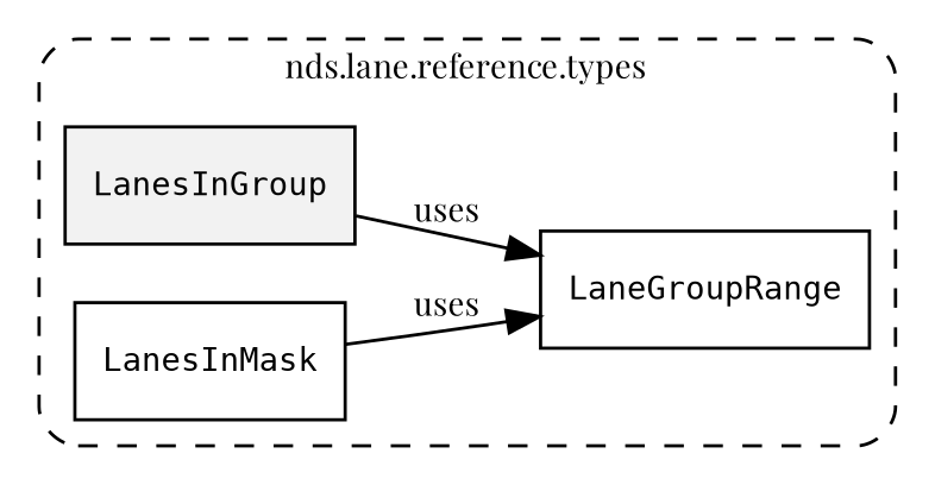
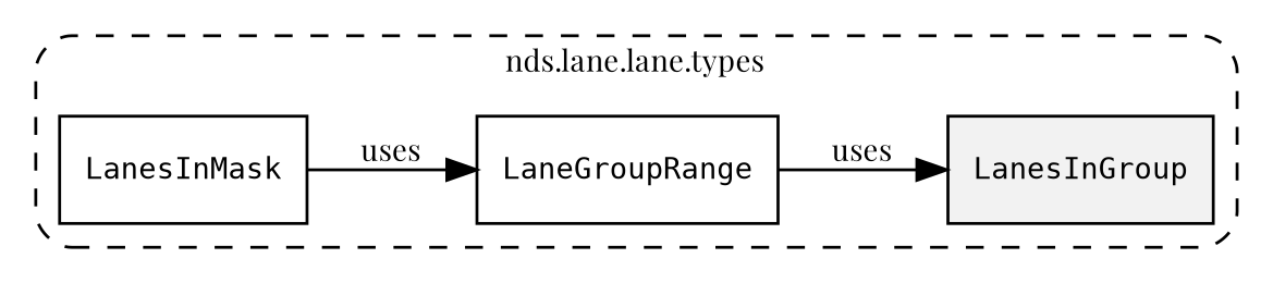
  digraph {
    fontname="Playfair Display"
    fontsize=10
    rankdir=LR
    node [fontname="Playfair Display" fontsize=10 shape=box]
    edge [fontname="Playfair Display" fontsize=10]
    n1 [fillcolor="#0000000D" label=<<font face="monospace"><table align="center" border="0" cellspacing="0" cellpadding="0"><tr><td href="../../../content/packages/nds.lane.reference.types.html#Subtype-LanesInGroup" title="Subtype defined in nds.lane.reference.types">LanesInGroup</td></tr></table></font>> style=filled]
    n2 [label=<<font face="monospace"><table align="center" border="0" cellspacing="0" cellpadding="0"><tr><td href="../../../content/packages/nds.lane.reference.types.html#Structure-LaneGroupRange" title="Structure defined in nds.lane.reference.types">LaneGroupRange</td></tr></table></font>>]
    n3 [label=<<font face="monospace"><table align="center" border="0" cellspacing="0" cellpadding="0"><tr><td href="../../../content/packages/nds.lane.reference.types.html#Subtype-LanesInMask" title="Subtype defined in nds.lane.reference.types">LanesInMask</td></tr></table></font>>]
    subgraph cluster_1 {
-     label="nds.lane.reference.types"
+     label="nds.lane.lane.types"
      style="dashed, rounded"
      n1
      n2
      n3
    }
-   n1 -> n2 [label=uses]
+   n2 -> n1 [label=uses]
    n3 -> n2 [label=uses]
  }
